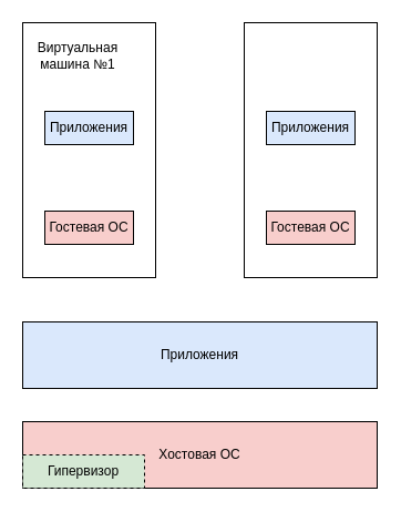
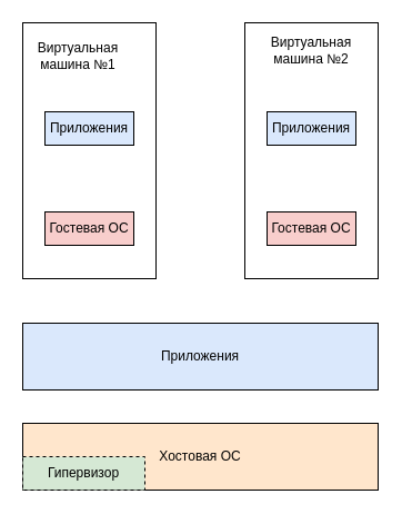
  <mxCell id="0" />
  <mxCell id="1" parent="0" />
  <mxCell id="2" value="" style="rounded=0;whiteSpace=wrap;html=1;fillColor=none;" vertex="1" parent="1"><mxGeometry x="20" y="20" width="120" height="230" as="geometry" /></mxCell>
  <mxCell id="3" value="Приложения" style="rounded=0;whiteSpace=wrap;html=1;fillColor=#dae8fc;strokeColor=#000000;" vertex="1" parent="1"><mxGeometry x="40" y="100" width="80" height="30" as="geometry" /></mxCell>
  <mxCell id="4" value="Гостевая ОС" style="rounded=0;whiteSpace=wrap;html=1;fillColor=#f8cecc;strokeColor=#000000;" vertex="1" parent="1"><mxGeometry x="40" y="190" width="80" height="30" as="geometry" /></mxCell>
  <mxCell id="5" value="Виртуальная машина №1" style="text;html=1;align=center;verticalAlign=middle;whiteSpace=wrap;rounded=0;" vertex="1" parent="1"><mxGeometry x="40" y="35" width="60" height="30" as="geometry" /></mxCell>
  <mxCell id="6" value="" style="rounded=0;whiteSpace=wrap;html=1;fillColor=none;" vertex="1" parent="1"><mxGeometry x="220" y="20" width="120" height="230" as="geometry" /></mxCell>
  <mxCell id="7" value="Приложения" style="rounded=0;whiteSpace=wrap;html=1;fillColor=#dae8fc;strokeColor=#000000;" vertex="1" parent="1"><mxGeometry x="240" y="100" width="80" height="30" as="geometry" /></mxCell>
  <mxCell id="8" value="Гостевая ОС" style="rounded=0;whiteSpace=wrap;html=1;fillColor=#f8cecc;strokeColor=#000000;" vertex="1" parent="1"><mxGeometry x="240" y="190" width="80" height="30" as="geometry" /></mxCell>
- <mxCell id="10" value="Хостовая ОС" style="rounded=0;whiteSpace=wrap;html=1;fillColor=#f8cecc;strokeColor=#000000;" vertex="1" parent="1"><mxGeometry x="20" y="380" width="320" height="60" as="geometry" /></mxCell>
+ <mxCell id="9" value="Виртуальная машина №2" style="text;html=1;align=center;verticalAlign=middle;whiteSpace=wrap;rounded=0;" vertex="1" parent="1"><mxGeometry x="250" y="30" width="60" height="30" as="geometry" /></mxCell>
+ <mxCell id="10" value="Хостовая ОС" style="rounded=0;whiteSpace=wrap;html=1;fillColor=#ffe6cc;strokeColor=#000000;" vertex="1" parent="1"><mxGeometry x="20" y="380" width="320" height="60" as="geometry" /></mxCell>
  <mxCell id="11" value="Гипервизор" style="rounded=0;whiteSpace=wrap;html=1;fillColor=#d5e8d4;strokeColor=#000000;dashed=1;" vertex="1" parent="1"><mxGeometry x="20" y="410" width="110" height="30" as="geometry" /></mxCell>
  <mxCell id="12" value="Приложения" style="rounded=0;whiteSpace=wrap;html=1;fillColor=#dae8fc;strokeColor=#000000;" vertex="1" parent="1"><mxGeometry x="20" y="290" width="320" height="60" as="geometry" /></mxCell>
